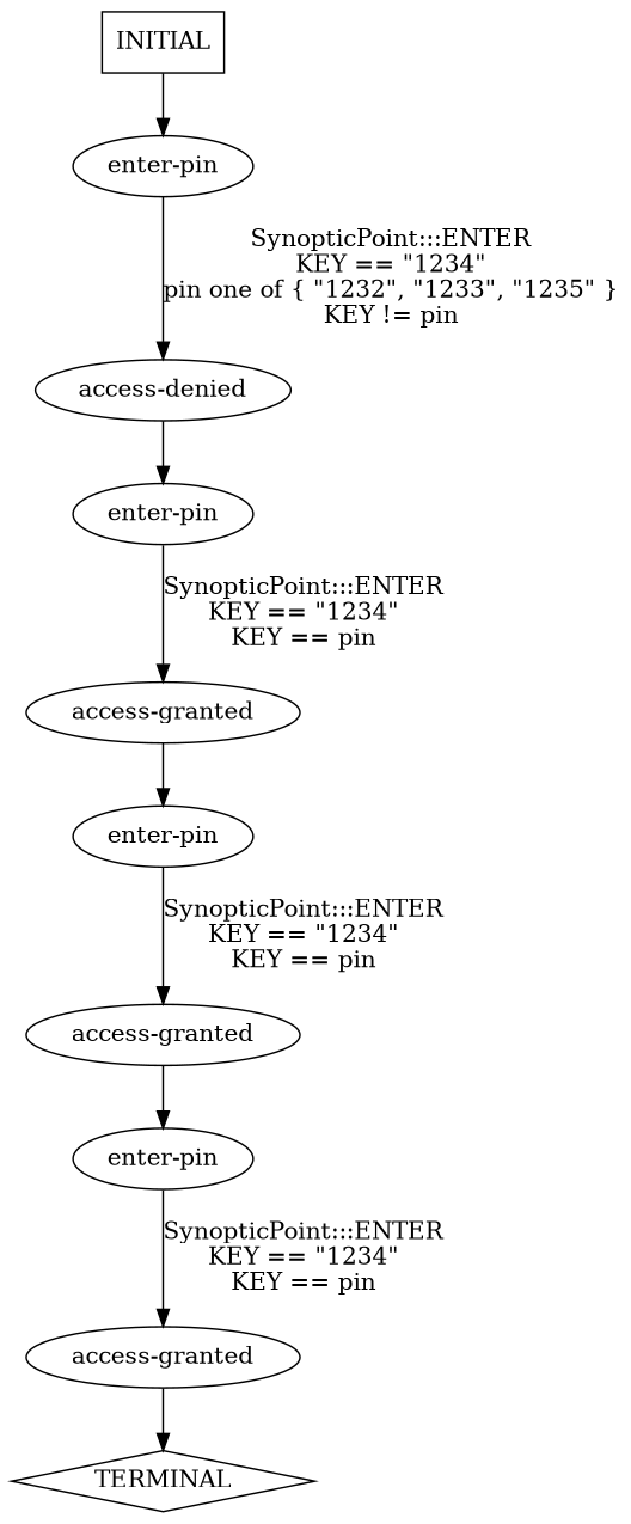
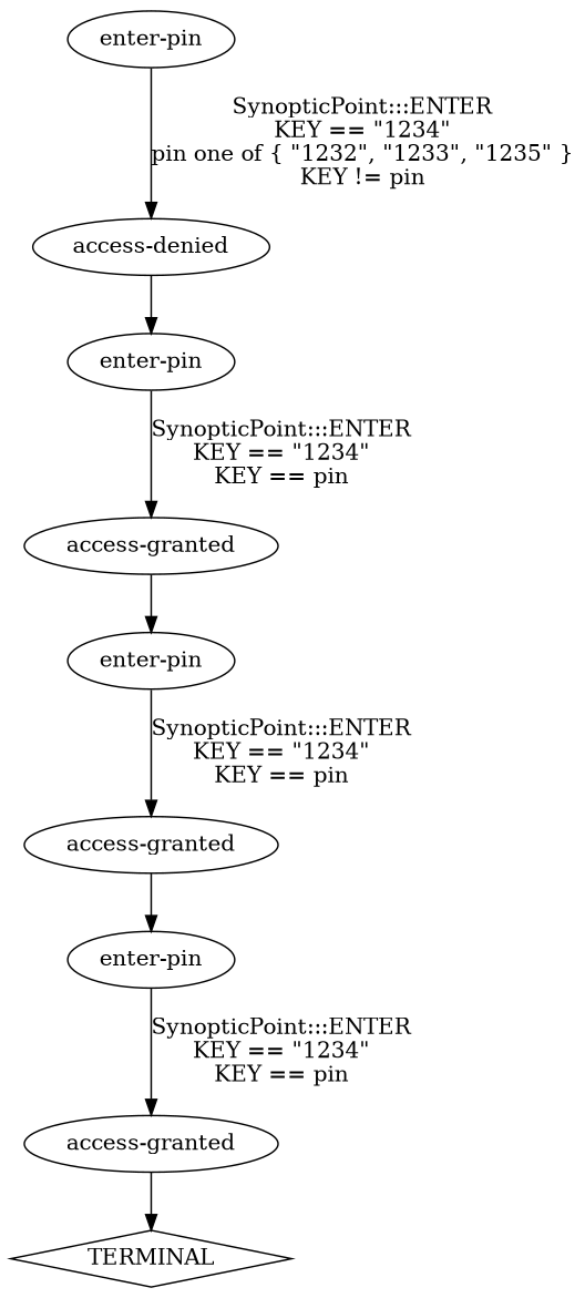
  digraph {
    n1 [label="access-denied"]
    n2 [label="enter-pin"]
    n3 [label="access-granted"]
    n4 [label="enter-pin"]
    n5 [label="access-granted"]
    n6 [label="enter-pin"]
    n7 [label="access-granted"]
    n8 [label=TERMINAL shape=diamond]
    n9 [label="enter-pin"]
-   n10 [label=INITIAL shape=box]
    n1 -> n2
    n2 -> n3 [label="SynopticPoint:::ENTER\nKEY == \"1234\"\nKEY == pin\n"]
    n3 -> n4
    n4 -> n5 [label="SynopticPoint:::ENTER\nKEY == \"1234\"\nKEY == pin\n"]
    n5 -> n6
    n6 -> n7 [label="SynopticPoint:::ENTER\nKEY == \"1234\"\nKEY == pin\n"]
    n7 -> n8
    n9 -> n1 [label="SynopticPoint:::ENTER\nKEY == \"1234\"\npin one of { \"1232\", \"1233\", \"1235\" }\nKEY != pin\n"]
-   n10 -> n9
  }
